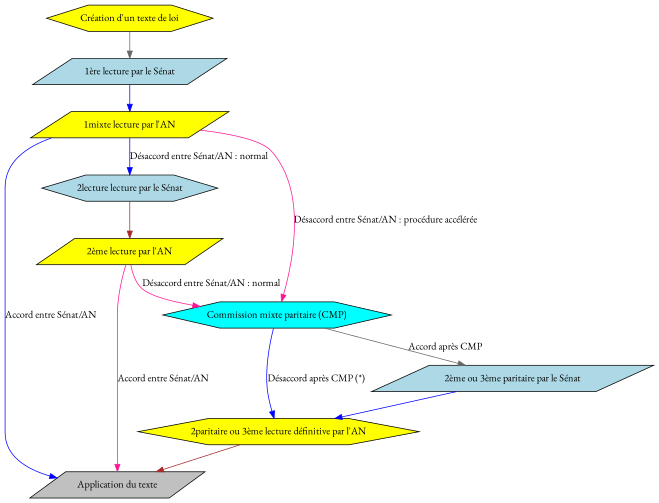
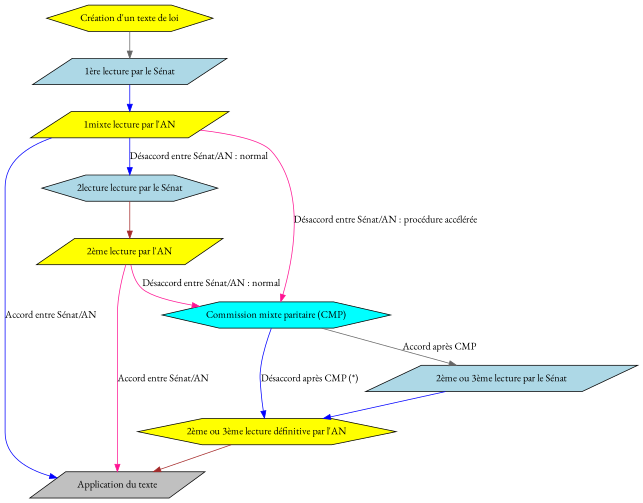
  digraph {
    fontname="EB Garamond"
    node [fillcolor=yellow fontname="EB Garamond" shape=parallelogram style=filled]
    edge [color=blue fontname="EB Garamond"]
    n1 [label="Création d'un texte de loi" shape=hexagon]
    n2 [fillcolor=lightblue label="1ère lecture par le Sénat"]
    n3 [label="1mixte lecture par l'AN"]
    n4 [fillcolor=grey label="Application du texte"]
    n5 [fillcolor=lightblue label="2lecture lecture par le Sénat" shape=hexagon]
    n6 [fillcolor=cyan label="Commission mixte paritaire (CMP)" shape=hexagon]
    n7 [label="2ème lecture par l'AN"]
-   n8 [label="2paritaire ou 3ème lecture définitive par l'AN" shape=hexagon]
-   n9 [fillcolor=lightblue label="2ème ou 3ème paritaire par le Sénat"]
+   n8 [label="2ème ou 3ème lecture définitive par l'AN" shape=hexagon]
+   n9 [fillcolor=lightblue label="2ème ou 3ème lecture par le Sénat"]
    n1 -> n2 [color=gray40]
    n2 -> n3
    n3 -> n4 [label="Accord entre Sénat/AN"]
    n3 -> n5 [label="Désaccord entre Sénat/AN : normal"]
    n3 -> n6 [color=deeppink label="Désaccord entre Sénat/AN : procédure accélérée"]
    n5 -> n7 [color=brown]
    n6 -> n8 [label="Désaccord après CMP (*)"]
    n6 -> n9 [color=gray40 label="Accord après CMP"]
    n7 -> n4 [color=deeppink label="Accord entre Sénat/AN"]
    n7 -> n6 [color=deeppink label="Désaccord entre Sénat/AN : normal"]
    n8 -> n4 [color=brown]
    n9 -> n8
  }
